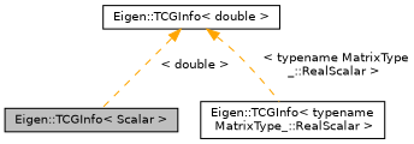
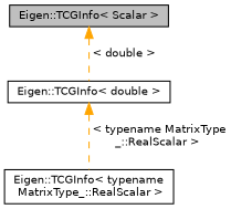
  digraph {
    node [color=black fillcolor=white fontname=Helvetica fontsize=10 shape=record style=filled]
    edge [color=orange dir=back fontname=Helvetica fontsize=10 labelfontname=Helvetica labelfontsize=10 style=dashed]
    n1 [fillcolor=grey75 fontcolor=black height=0.2 label="Eigen::TCGInfo\< Scalar \>" width=0.4]
    n2 [height=0.2 label="Eigen::TCGInfo\< double \>" width=0.4]
    n3 [height=0.2 label="Eigen::TCGInfo\< typename\l MatrixType_::RealScalar \>" width=0.4]
-   n2 -> n1 [label=" \< double \>"]
+   n1 -> n2 [label=" \< double \>"]
    n2 -> n3 [label=" \< typename MatrixType\l_::RealScalar \>"]
  }
